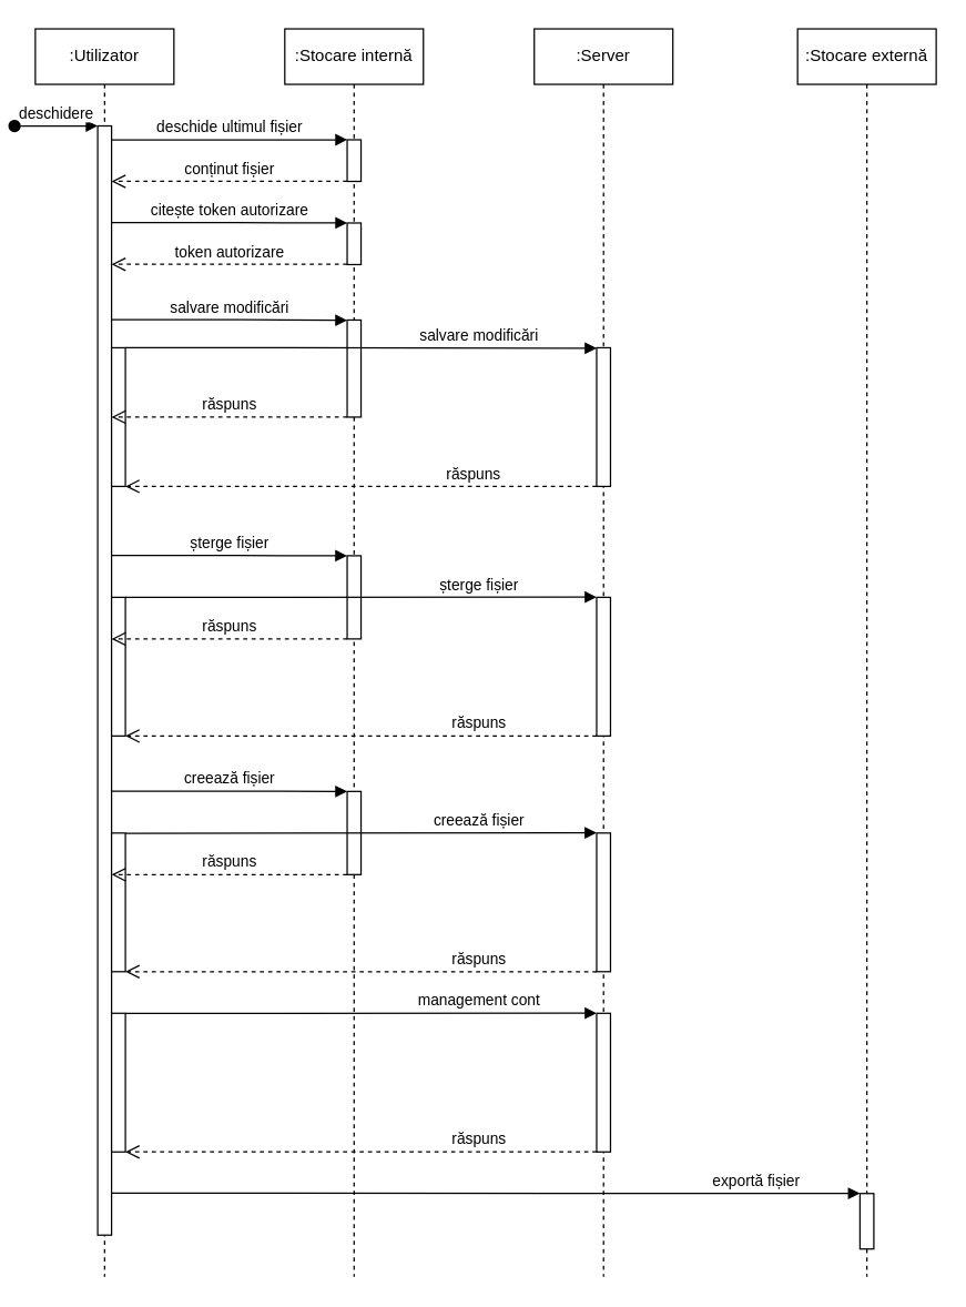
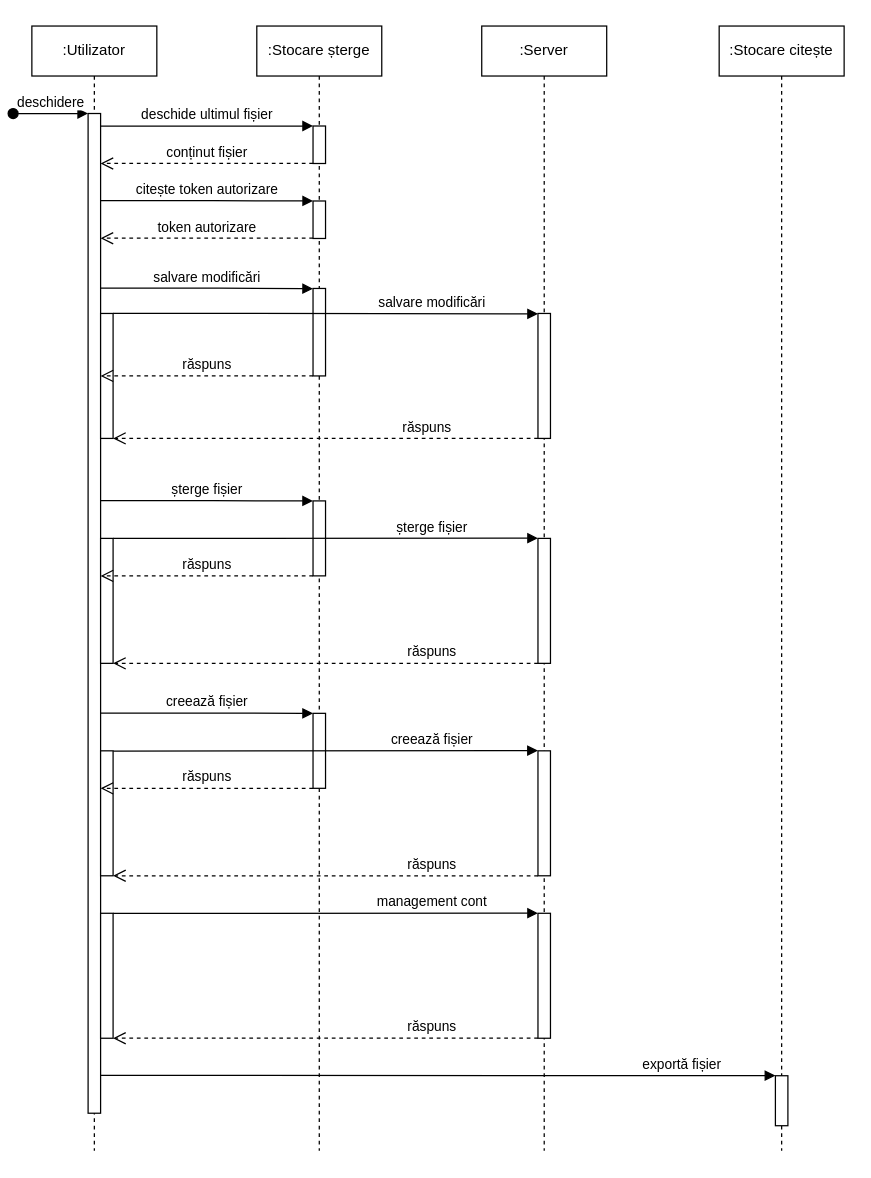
  <mxCell id="0" />
  <mxCell id="1" parent="0" />
  <mxCell id="2" value=":Utilizator" style="shape=umlLifeline;perimeter=lifelinePerimeter;whiteSpace=wrap;html=1;container=0;dropTarget=0;collapsible=0;recursiveResize=0;outlineConnect=0;portConstraint=eastwest;newEdgeStyle={&quot;edgeStyle&quot;:&quot;elbowEdgeStyle&quot;,&quot;elbow&quot;:&quot;vertical&quot;,&quot;curved&quot;:0,&quot;rounded&quot;:0};" parent="1" vertex="1"><mxGeometry x="20" y="20" width="100" height="900" as="geometry" /></mxCell>
  <mxCell id="3" value="" style="html=1;points=[];perimeter=orthogonalPerimeter;outlineConnect=0;targetShapes=umlLifeline;portConstraint=eastwest;newEdgeStyle={&quot;edgeStyle&quot;:&quot;elbowEdgeStyle&quot;,&quot;elbow&quot;:&quot;vertical&quot;,&quot;curved&quot;:0,&quot;rounded&quot;:0};" parent="2" vertex="1"><mxGeometry x="45" y="70" width="10" height="800" as="geometry" /></mxCell>
  <mxCell id="4" value="deschidere" style="html=1;verticalAlign=bottom;startArrow=oval;endArrow=block;startSize=8;edgeStyle=elbowEdgeStyle;elbow=vertical;curved=0;rounded=0;" parent="2" target="3" edge="1"><mxGeometry relative="1" as="geometry"><mxPoint x="-15" y="70" as="sourcePoint" /></mxGeometry></mxCell>
  <mxCell id="5" value="" style="html=1;points=[];perimeter=orthogonalPerimeter;outlineConnect=0;targetShapes=umlLifeline;portConstraint=eastwest;newEdgeStyle={&quot;edgeStyle&quot;:&quot;elbowEdgeStyle&quot;,&quot;elbow&quot;:&quot;vertical&quot;,&quot;curved&quot;:0,&quot;rounded&quot;:0};" parent="2" vertex="1"><mxGeometry x="55" y="230" width="10" height="100" as="geometry" /></mxCell>
  <mxCell id="6" value="" style="html=1;points=[];perimeter=orthogonalPerimeter;outlineConnect=0;targetShapes=umlLifeline;portConstraint=eastwest;newEdgeStyle={&quot;edgeStyle&quot;:&quot;elbowEdgeStyle&quot;,&quot;elbow&quot;:&quot;vertical&quot;,&quot;curved&quot;:0,&quot;rounded&quot;:0};" parent="2" vertex="1"><mxGeometry x="55" y="410" width="10" height="100" as="geometry" /></mxCell>
  <mxCell id="7" value="" style="html=1;points=[];perimeter=orthogonalPerimeter;outlineConnect=0;targetShapes=umlLifeline;portConstraint=eastwest;newEdgeStyle={&quot;edgeStyle&quot;:&quot;elbowEdgeStyle&quot;,&quot;elbow&quot;:&quot;vertical&quot;,&quot;curved&quot;:0,&quot;rounded&quot;:0};" parent="2" vertex="1"><mxGeometry x="55" y="580" width="10" height="100" as="geometry" /></mxCell>
  <mxCell id="8" value="" style="html=1;points=[];perimeter=orthogonalPerimeter;outlineConnect=0;targetShapes=umlLifeline;portConstraint=eastwest;newEdgeStyle={&quot;edgeStyle&quot;:&quot;elbowEdgeStyle&quot;,&quot;elbow&quot;:&quot;vertical&quot;,&quot;curved&quot;:0,&quot;rounded&quot;:0};" parent="2" vertex="1"><mxGeometry x="55" y="710" width="10" height="100" as="geometry" /></mxCell>
- <mxCell id="9" value=":Stocare internă" style="shape=umlLifeline;perimeter=lifelinePerimeter;whiteSpace=wrap;html=1;container=0;dropTarget=0;collapsible=0;recursiveResize=0;outlineConnect=0;portConstraint=eastwest;newEdgeStyle={&quot;edgeStyle&quot;:&quot;elbowEdgeStyle&quot;,&quot;elbow&quot;:&quot;vertical&quot;,&quot;curved&quot;:0,&quot;rounded&quot;:0};" parent="1" vertex="1"><mxGeometry x="200" y="20" width="100" height="900" as="geometry" /></mxCell>
+ <mxCell id="9" value=":Stocare șterge" style="shape=umlLifeline;perimeter=lifelinePerimeter;whiteSpace=wrap;html=1;container=0;dropTarget=0;collapsible=0;recursiveResize=0;outlineConnect=0;portConstraint=eastwest;newEdgeStyle={&quot;edgeStyle&quot;:&quot;elbowEdgeStyle&quot;,&quot;elbow&quot;:&quot;vertical&quot;,&quot;curved&quot;:0,&quot;rounded&quot;:0};" parent="1" vertex="1"><mxGeometry x="200" y="20" width="100" height="900" as="geometry" /></mxCell>
  <mxCell id="10" value="" style="html=1;points=[];perimeter=orthogonalPerimeter;outlineConnect=0;targetShapes=umlLifeline;portConstraint=eastwest;newEdgeStyle={&quot;edgeStyle&quot;:&quot;elbowEdgeStyle&quot;,&quot;elbow&quot;:&quot;vertical&quot;,&quot;curved&quot;:0,&quot;rounded&quot;:0};" parent="9" vertex="1"><mxGeometry x="45" y="80" width="10" height="30" as="geometry" /></mxCell>
  <mxCell id="11" value="" style="html=1;points=[];perimeter=orthogonalPerimeter;outlineConnect=0;targetShapes=umlLifeline;portConstraint=eastwest;newEdgeStyle={&quot;edgeStyle&quot;:&quot;elbowEdgeStyle&quot;,&quot;elbow&quot;:&quot;vertical&quot;,&quot;curved&quot;:0,&quot;rounded&quot;:0};" parent="9" vertex="1"><mxGeometry x="45" y="140" width="10" height="30" as="geometry" /></mxCell>
  <mxCell id="12" value="" style="html=1;points=[];perimeter=orthogonalPerimeter;outlineConnect=0;targetShapes=umlLifeline;portConstraint=eastwest;newEdgeStyle={&quot;edgeStyle&quot;:&quot;elbowEdgeStyle&quot;,&quot;elbow&quot;:&quot;vertical&quot;,&quot;curved&quot;:0,&quot;rounded&quot;:0};" parent="9" vertex="1"><mxGeometry x="45" y="210" width="10" height="70" as="geometry" /></mxCell>
  <mxCell id="13" value="" style="html=1;points=[];perimeter=orthogonalPerimeter;outlineConnect=0;targetShapes=umlLifeline;portConstraint=eastwest;newEdgeStyle={&quot;edgeStyle&quot;:&quot;elbowEdgeStyle&quot;,&quot;elbow&quot;:&quot;vertical&quot;,&quot;curved&quot;:0,&quot;rounded&quot;:0};" parent="9" vertex="1"><mxGeometry x="45" y="380" width="10" height="60" as="geometry" /></mxCell>
  <mxCell id="14" value="" style="html=1;points=[];perimeter=orthogonalPerimeter;outlineConnect=0;targetShapes=umlLifeline;portConstraint=eastwest;newEdgeStyle={&quot;edgeStyle&quot;:&quot;elbowEdgeStyle&quot;,&quot;elbow&quot;:&quot;vertical&quot;,&quot;curved&quot;:0,&quot;rounded&quot;:0};" parent="9" vertex="1"><mxGeometry x="45" y="550" width="10" height="60" as="geometry" /></mxCell>
  <mxCell id="15" value="deschide ultimul fișier" style="html=1;verticalAlign=bottom;endArrow=block;edgeStyle=elbowEdgeStyle;elbow=horizontal;curved=0;rounded=0;" parent="1" source="3" target="10" edge="1"><mxGeometry relative="1" as="geometry"><mxPoint x="175" y="110" as="sourcePoint" /><Array as="points"><mxPoint x="160" y="100" /></Array></mxGeometry></mxCell>
  <mxCell id="16" value="conținut fișier" style="html=1;verticalAlign=bottom;endArrow=open;dashed=1;endSize=8;edgeStyle=elbowEdgeStyle;elbow=vertical;curved=0;rounded=0;" parent="1" source="10" target="3" edge="1"><mxGeometry relative="1" as="geometry"><mxPoint x="175" y="185" as="targetPoint" /><Array as="points"><mxPoint x="160" y="130" /></Array></mxGeometry></mxCell>
- <mxCell id="17" value=":Stocare externă" style="shape=umlLifeline;perimeter=lifelinePerimeter;whiteSpace=wrap;html=1;container=0;dropTarget=0;collapsible=0;recursiveResize=0;outlineConnect=0;portConstraint=eastwest;newEdgeStyle={&quot;edgeStyle&quot;:&quot;elbowEdgeStyle&quot;,&quot;elbow&quot;:&quot;vertical&quot;,&quot;curved&quot;:0,&quot;rounded&quot;:0};" parent="1" vertex="1"><mxGeometry x="570" y="20" width="100" height="900" as="geometry" /></mxCell>
+ <mxCell id="17" value=":Stocare citește" style="shape=umlLifeline;perimeter=lifelinePerimeter;whiteSpace=wrap;html=1;container=0;dropTarget=0;collapsible=0;recursiveResize=0;outlineConnect=0;portConstraint=eastwest;newEdgeStyle={&quot;edgeStyle&quot;:&quot;elbowEdgeStyle&quot;,&quot;elbow&quot;:&quot;vertical&quot;,&quot;curved&quot;:0,&quot;rounded&quot;:0};" parent="1" vertex="1"><mxGeometry x="570" y="20" width="100" height="900" as="geometry" /></mxCell>
  <mxCell id="18" value="" style="html=1;points=[];perimeter=orthogonalPerimeter;outlineConnect=0;targetShapes=umlLifeline;portConstraint=eastwest;newEdgeStyle={&quot;edgeStyle&quot;:&quot;elbowEdgeStyle&quot;,&quot;elbow&quot;:&quot;vertical&quot;,&quot;curved&quot;:0,&quot;rounded&quot;:0};" parent="17" vertex="1"><mxGeometry x="45" y="840" width="10" height="40" as="geometry" /></mxCell>
  <mxCell id="19" value=":Server" style="shape=umlLifeline;perimeter=lifelinePerimeter;whiteSpace=wrap;html=1;container=0;dropTarget=0;collapsible=0;recursiveResize=0;outlineConnect=0;portConstraint=eastwest;newEdgeStyle={&quot;edgeStyle&quot;:&quot;elbowEdgeStyle&quot;,&quot;elbow&quot;:&quot;vertical&quot;,&quot;curved&quot;:0,&quot;rounded&quot;:0};" parent="1" vertex="1"><mxGeometry x="380" y="20" width="100" height="900" as="geometry" /></mxCell>
  <mxCell id="20" value="" style="html=1;points=[];perimeter=orthogonalPerimeter;outlineConnect=0;targetShapes=umlLifeline;portConstraint=eastwest;newEdgeStyle={&quot;edgeStyle&quot;:&quot;elbowEdgeStyle&quot;,&quot;elbow&quot;:&quot;vertical&quot;,&quot;curved&quot;:0,&quot;rounded&quot;:0};" parent="19" vertex="1"><mxGeometry x="45" y="230" width="10" height="100" as="geometry" /></mxCell>
  <mxCell id="21" value="" style="html=1;points=[];perimeter=orthogonalPerimeter;outlineConnect=0;targetShapes=umlLifeline;portConstraint=eastwest;newEdgeStyle={&quot;edgeStyle&quot;:&quot;elbowEdgeStyle&quot;,&quot;elbow&quot;:&quot;vertical&quot;,&quot;curved&quot;:0,&quot;rounded&quot;:0};" parent="19" vertex="1"><mxGeometry x="45" y="410" width="10" height="100" as="geometry" /></mxCell>
  <mxCell id="22" value="" style="html=1;points=[];perimeter=orthogonalPerimeter;outlineConnect=0;targetShapes=umlLifeline;portConstraint=eastwest;newEdgeStyle={&quot;edgeStyle&quot;:&quot;elbowEdgeStyle&quot;,&quot;elbow&quot;:&quot;vertical&quot;,&quot;curved&quot;:0,&quot;rounded&quot;:0};" parent="19" vertex="1"><mxGeometry x="45" y="580" width="10" height="100" as="geometry" /></mxCell>
  <mxCell id="23" value="" style="html=1;points=[];perimeter=orthogonalPerimeter;outlineConnect=0;targetShapes=umlLifeline;portConstraint=eastwest;newEdgeStyle={&quot;edgeStyle&quot;:&quot;elbowEdgeStyle&quot;,&quot;elbow&quot;:&quot;vertical&quot;,&quot;curved&quot;:0,&quot;rounded&quot;:0};" parent="19" vertex="1"><mxGeometry x="45" y="710" width="10" height="100" as="geometry" /></mxCell>
  <mxCell id="24" value="citește token autorizare" style="html=1;verticalAlign=bottom;endArrow=block;edgeStyle=elbowEdgeStyle;elbow=horizontal;curved=0;rounded=0;targetPortConstraint=north;entryX=0.003;entryY=-0.001;entryDx=0;entryDy=0;entryPerimeter=0;" parent="1" source="3" target="11" edge="1"><mxGeometry relative="1" as="geometry"><mxPoint x="80" y="159.8" as="sourcePoint" /><Array as="points"><mxPoint x="165" y="159.8" /></Array></mxGeometry></mxCell>
  <mxCell id="25" value="token autorizare" style="html=1;verticalAlign=bottom;endArrow=open;dashed=1;endSize=8;edgeStyle=elbowEdgeStyle;elbow=vertical;curved=0;rounded=0;" parent="1" source="11" target="3" edge="1"><mxGeometry relative="1" as="geometry"><mxPoint x="80" y="189.8" as="targetPoint" /><Array as="points"><mxPoint x="165" y="189.8" /></Array></mxGeometry></mxCell>
  <mxCell id="26" value="salvare modificări" style="html=1;verticalAlign=bottom;endArrow=block;edgeStyle=elbowEdgeStyle;elbow=horizontal;curved=0;rounded=0;targetPortConstraint=north;entryX=-0.001;entryY=0.003;entryDx=0;entryDy=0;entryPerimeter=0;" parent="1" source="3" target="12" edge="1"><mxGeometry x="-0.001" relative="1" as="geometry"><mxPoint x="80" y="230" as="sourcePoint" /><Array as="points"><mxPoint x="170" y="229.8" /></Array><mxPoint x="250" y="230" as="targetPoint" /><mxPoint as="offset" /></mxGeometry></mxCell>
  <mxCell id="27" value="răspuns" style="html=1;verticalAlign=bottom;endArrow=open;dashed=1;endSize=8;edgeStyle=elbowEdgeStyle;elbow=vertical;curved=0;rounded=0;" parent="1" source="12" edge="1"><mxGeometry relative="1" as="geometry"><mxPoint x="75" y="300" as="targetPoint" /><Array as="points"><mxPoint x="170" y="300" /></Array><mxPoint x="245.03" y="339.72" as="sourcePoint" /></mxGeometry></mxCell>
  <mxCell id="28" value="salvare modificări" style="html=1;verticalAlign=bottom;endArrow=block;edgeStyle=elbowEdgeStyle;elbow=horizontal;curved=0;rounded=0;targetPortConstraint=north;entryX=0;entryY=0.003;entryDx=0;entryDy=0;entryPerimeter=0;" parent="1" target="20" edge="1"><mxGeometry x="0.5" relative="1" as="geometry"><mxPoint x="85" y="250" as="sourcePoint" /><Array as="points"><mxPoint x="180" y="249.8" /></Array><mxPoint x="255" y="250" as="targetPoint" /><mxPoint as="offset" /></mxGeometry></mxCell>
  <mxCell id="29" value="răspuns" style="html=1;verticalAlign=bottom;endArrow=open;dashed=1;endSize=8;edgeStyle=elbowEdgeStyle;elbow=vertical;curved=0;rounded=0;" parent="1" source="20" edge="1"><mxGeometry x="-0.478" relative="1" as="geometry"><mxPoint x="85" y="350" as="targetPoint" /><Array as="points"><mxPoint x="180" y="350" /></Array><mxPoint x="255" y="350" as="sourcePoint" /><mxPoint as="offset" /></mxGeometry></mxCell>
  <mxCell id="30" value="șterge fișier" style="html=1;verticalAlign=bottom;endArrow=block;edgeStyle=elbowEdgeStyle;elbow=horizontal;curved=0;rounded=0;targetPortConstraint=north;entryX=-0.002;entryY=0;entryDx=0;entryDy=0;entryPerimeter=0;" parent="1" source="3" target="13" edge="1"><mxGeometry relative="1" as="geometry"><mxPoint x="80" y="400" as="sourcePoint" /><Array as="points"><mxPoint x="165" y="399.8" /></Array><mxPoint x="240" y="400" as="targetPoint" /></mxGeometry></mxCell>
  <mxCell id="31" value="răspuns" style="html=1;verticalAlign=bottom;endArrow=open;dashed=1;endSize=8;edgeStyle=elbowEdgeStyle;elbow=vertical;curved=0;rounded=0;" parent="1" source="13" target="3" edge="1"><mxGeometry x="0.002" relative="1" as="geometry"><mxPoint x="70" y="460" as="targetPoint" /><Array as="points"><mxPoint x="165" y="460" /></Array><mxPoint x="240" y="460" as="sourcePoint" /><mxPoint as="offset" /></mxGeometry></mxCell>
  <mxCell id="32" value="șterge fișier" style="html=1;verticalAlign=bottom;endArrow=block;edgeStyle=elbowEdgeStyle;elbow=horizontal;curved=0;rounded=0;targetPortConstraint=north;exitX=1;exitY=0;exitDx=0;exitDy=0;exitPerimeter=0;entryX=0;entryY=0.002;entryDx=0;entryDy=0;entryPerimeter=0;" parent="1" source="6" target="21" edge="1"><mxGeometry x="0.5" relative="1" as="geometry"><mxPoint x="90" y="430" as="sourcePoint" /><Array as="points"><mxPoint x="175" y="429.8" /></Array><mxPoint x="600" y="430" as="targetPoint" /><mxPoint as="offset" /></mxGeometry></mxCell>
  <mxCell id="33" value="răspuns" style="html=1;verticalAlign=bottom;endArrow=open;dashed=1;endSize=8;edgeStyle=elbowEdgeStyle;elbow=vertical;curved=0;rounded=0;" parent="1" source="21" edge="1"><mxGeometry x="-0.5" relative="1" as="geometry"><mxPoint x="85" y="530" as="targetPoint" /><Array as="points"><mxPoint x="175" y="530" /></Array><mxPoint x="255" y="530" as="sourcePoint" /><mxPoint as="offset" /></mxGeometry></mxCell>
  <mxCell id="34" value="creează fișier" style="html=1;verticalAlign=bottom;endArrow=block;edgeStyle=elbowEdgeStyle;elbow=horizontal;curved=0;rounded=0;targetPortConstraint=north;entryX=-0.002;entryY=0;entryDx=0;entryDy=0;entryPerimeter=0;" parent="1" source="3" target="14" edge="1"><mxGeometry relative="1" as="geometry"><mxPoint x="80" y="570" as="sourcePoint" /><Array as="points"><mxPoint x="170" y="569.8" /></Array><mxPoint x="250" y="570" as="targetPoint" /></mxGeometry></mxCell>
  <mxCell id="35" value="răspuns" style="html=1;verticalAlign=bottom;endArrow=open;dashed=1;endSize=8;edgeStyle=elbowEdgeStyle;elbow=vertical;curved=0;rounded=0;" parent="1" source="14" target="3" edge="1"><mxGeometry relative="1" as="geometry"><mxPoint x="80" y="630" as="targetPoint" /><Array as="points"><mxPoint x="170" y="630" /></Array><mxPoint x="240" y="630" as="sourcePoint" /><mxPoint as="offset" /></mxGeometry></mxCell>
  <mxCell id="36" value="creează fișier" style="html=1;verticalAlign=bottom;endArrow=block;edgeStyle=elbowEdgeStyle;elbow=horizontal;curved=0;rounded=0;targetPortConstraint=north;exitX=1.006;exitY=0.002;exitDx=0;exitDy=0;exitPerimeter=0;entryX=-0.009;entryY=-0.001;entryDx=0;entryDy=0;entryPerimeter=0;" parent="1" source="7" target="22" edge="1"><mxGeometry x="0.5" relative="1" as="geometry"><mxPoint x="85" y="600" as="sourcePoint" /><Array as="points"><mxPoint x="180" y="599.8" /></Array><mxPoint x="255" y="600" as="targetPoint" /><mxPoint as="offset" /></mxGeometry></mxCell>
  <mxCell id="37" value="răspuns" style="html=1;verticalAlign=bottom;endArrow=open;dashed=1;endSize=8;edgeStyle=elbowEdgeStyle;elbow=vertical;curved=0;rounded=0;" parent="1" source="22" target="7" edge="1"><mxGeometry x="-0.5" relative="1" as="geometry"><mxPoint x="95" y="700" as="targetPoint" /><Array as="points"><mxPoint x="185" y="700" /></Array><mxPoint x="435" y="700" as="sourcePoint" /><mxPoint as="offset" /></mxGeometry></mxCell>
  <mxCell id="38" value="management cont" style="html=1;verticalAlign=bottom;endArrow=block;edgeStyle=elbowEdgeStyle;elbow=horizontal;curved=0;rounded=0;targetPortConstraint=north;entryX=0;entryY=-0.001;entryDx=0;entryDy=0;entryPerimeter=0;" parent="1" target="23" edge="1"><mxGeometry x="0.5" relative="1" as="geometry"><mxPoint x="85" y="730" as="sourcePoint" /><Array as="points"><mxPoint x="175" y="729.8" /></Array><mxPoint x="420" y="730" as="targetPoint" /><mxPoint as="offset" /></mxGeometry></mxCell>
  <mxCell id="39" value="răspuns" style="html=1;verticalAlign=bottom;endArrow=open;dashed=1;endSize=8;edgeStyle=elbowEdgeStyle;elbow=vertical;curved=0;rounded=0;" parent="1" source="23" target="8" edge="1"><mxGeometry x="-0.5" relative="1" as="geometry"><mxPoint x="90" y="830" as="targetPoint" /><Array as="points"><mxPoint x="180" y="830" /></Array><mxPoint x="420" y="830" as="sourcePoint" /><mxPoint as="offset" /></mxGeometry></mxCell>
  <mxCell id="40" value="exportă fișier" style="html=1;verticalAlign=bottom;endArrow=block;edgeStyle=elbowEdgeStyle;elbow=horizontal;curved=0;rounded=0;targetPortConstraint=north;entryX=-0.005;entryY=-0.003;entryDx=0;entryDy=0;entryPerimeter=0;" parent="1" source="3" target="18" edge="1"><mxGeometry x="0.722" relative="1" as="geometry"><mxPoint x="80" y="860" as="sourcePoint" /><Array as="points"><mxPoint x="170" y="859.8" /></Array><mxPoint x="420" y="860" as="targetPoint" /><mxPoint as="offset" /></mxGeometry></mxCell>
